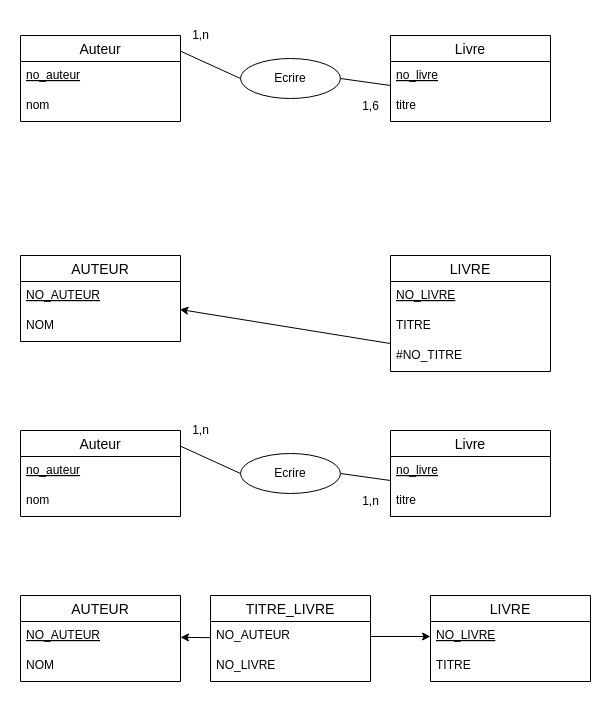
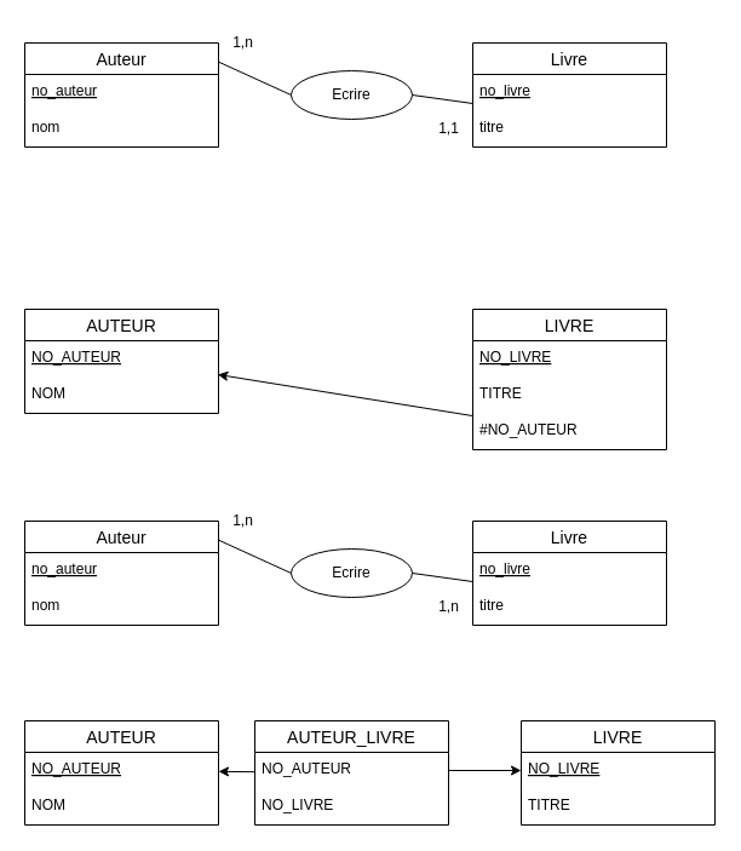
  <mxCell id="0" />
  <mxCell id="1" parent="0" />
  <mxCell id="2" value="Auteur" style="swimlane;fontStyle=0;childLayout=stackLayout;horizontal=1;startSize=26;horizontalStack=0;resizeParent=1;resizeParentMax=0;resizeLast=0;collapsible=1;marginBottom=0;align=center;fontSize=14;" vertex="1" parent="1"><mxGeometry x="20" y="35" width="160" height="86" as="geometry" /></mxCell>
  <mxCell id="3" value="no_auteur" style="text;strokeColor=none;fillColor=none;spacingLeft=4;spacingRight=4;overflow=hidden;rotatable=0;points=[[0,0.5],[1,0.5]];portConstraint=eastwest;fontSize=12;fontStyle=4" vertex="1" parent="2"><mxGeometry y="26" width="160" height="30" as="geometry" /></mxCell>
  <mxCell id="4" value="nom" style="text;strokeColor=none;fillColor=none;spacingLeft=4;spacingRight=4;overflow=hidden;rotatable=0;points=[[0,0.5],[1,0.5]];portConstraint=eastwest;fontSize=12;" vertex="1" parent="2"><mxGeometry y="56" width="160" height="30" as="geometry" /></mxCell>
  <mxCell id="5" value="Livre" style="swimlane;fontStyle=0;childLayout=stackLayout;horizontal=1;startSize=26;horizontalStack=0;resizeParent=1;resizeParentMax=0;resizeLast=0;collapsible=1;marginBottom=0;align=center;fontSize=14;" vertex="1" parent="1"><mxGeometry x="390" y="35" width="160" height="86" as="geometry" /></mxCell>
  <mxCell id="6" value="no_livre" style="text;strokeColor=none;fillColor=none;spacingLeft=4;spacingRight=4;overflow=hidden;rotatable=0;points=[[0,0.5],[1,0.5]];portConstraint=eastwest;fontSize=12;fontStyle=4" vertex="1" parent="5"><mxGeometry y="26" width="160" height="30" as="geometry" /></mxCell>
  <mxCell id="7" value="titre" style="text;strokeColor=none;fillColor=none;spacingLeft=4;spacingRight=4;overflow=hidden;rotatable=0;points=[[0,0.5],[1,0.5]];portConstraint=eastwest;fontSize=12;" vertex="1" parent="5"><mxGeometry y="56" width="160" height="30" as="geometry" /></mxCell>
  <mxCell id="8" value="Ecrire" style="ellipse;whiteSpace=wrap;html=1;align=center;" vertex="1" parent="1"><mxGeometry x="240" y="58" width="100" height="40" as="geometry" /></mxCell>
  <mxCell id="9" value="" style="endArrow=none;html=1;exitX=1;exitY=0.182;exitDx=0;exitDy=0;exitPerimeter=0;entryX=0;entryY=0.5;entryDx=0;entryDy=0;" edge="1" parent="1" source="2" target="8"><mxGeometry width="50" height="50" relative="1" as="geometry"><mxPoint x="260" y="215" as="sourcePoint" /><mxPoint x="310" y="165" as="targetPoint" /></mxGeometry></mxCell>
  <mxCell id="10" value="" style="endArrow=none;html=1;exitX=1;exitY=0.5;exitDx=0;exitDy=0;" edge="1" parent="1" source="8"><mxGeometry width="50" height="50" relative="1" as="geometry"><mxPoint x="260" y="215" as="sourcePoint" /><mxPoint x="390" y="85" as="targetPoint" /></mxGeometry></mxCell>
- <mxCell id="11" value="1,6" style="text;html=1;align=center;verticalAlign=middle;resizable=0;points=[];autosize=1;strokeColor=none;fillColor=none;" vertex="1" parent="1"><mxGeometry x="350" y="91" width="40" height="30" as="geometry" /></mxCell>
+ <mxCell id="11" value="1,1" style="text;html=1;align=center;verticalAlign=middle;resizable=0;points=[];autosize=1;strokeColor=none;fillColor=none;" vertex="1" parent="1"><mxGeometry x="350" y="91" width="40" height="30" as="geometry" /></mxCell>
  <mxCell id="12" value="1,n" style="text;html=1;align=center;verticalAlign=middle;resizable=0;points=[];autosize=1;strokeColor=none;fillColor=none;" vertex="1" parent="1"><mxGeometry x="180" y="20" width="40" height="30" as="geometry" /></mxCell>
  <mxCell id="13" value="AUTEUR" style="swimlane;fontStyle=0;childLayout=stackLayout;horizontal=1;startSize=26;horizontalStack=0;resizeParent=1;resizeParentMax=0;resizeLast=0;collapsible=1;marginBottom=0;align=center;fontSize=14;" vertex="1" parent="1"><mxGeometry x="20" y="255" width="160" height="86" as="geometry" /></mxCell>
  <mxCell id="14" value="NO_AUTEUR" style="text;strokeColor=none;fillColor=none;spacingLeft=4;spacingRight=4;overflow=hidden;rotatable=0;points=[[0,0.5],[1,0.5]];portConstraint=eastwest;fontSize=12;fontStyle=4" vertex="1" parent="13"><mxGeometry y="26" width="160" height="30" as="geometry" /></mxCell>
  <mxCell id="15" value="NOM" style="text;strokeColor=none;fillColor=none;spacingLeft=4;spacingRight=4;overflow=hidden;rotatable=0;points=[[0,0.5],[1,0.5]];portConstraint=eastwest;fontSize=12;" vertex="1" parent="13"><mxGeometry y="56" width="160" height="30" as="geometry" /></mxCell>
  <mxCell id="16" value="LIVRE" style="swimlane;fontStyle=0;childLayout=stackLayout;horizontal=1;startSize=26;horizontalStack=0;resizeParent=1;resizeParentMax=0;resizeLast=0;collapsible=1;marginBottom=0;align=center;fontSize=14;" vertex="1" parent="1"><mxGeometry x="390" y="255" width="160" height="116" as="geometry" /></mxCell>
  <mxCell id="17" value="NO_LIVRE" style="text;strokeColor=none;fillColor=none;spacingLeft=4;spacingRight=4;overflow=hidden;rotatable=0;points=[[0,0.5],[1,0.5]];portConstraint=eastwest;fontSize=12;fontStyle=4" vertex="1" parent="16"><mxGeometry y="26" width="160" height="30" as="geometry" /></mxCell>
  <mxCell id="18" value="TITRE" style="text;strokeColor=none;fillColor=none;spacingLeft=4;spacingRight=4;overflow=hidden;rotatable=0;points=[[0,0.5],[1,0.5]];portConstraint=eastwest;fontSize=12;" vertex="1" parent="16"><mxGeometry y="56" width="160" height="30" as="geometry" /></mxCell>
- <mxCell id="19" value="#NO_TITRE" style="text;strokeColor=none;fillColor=none;spacingLeft=4;spacingRight=4;overflow=hidden;rotatable=0;points=[[0,0.5],[1,0.5]];portConstraint=eastwest;fontSize=12;" vertex="1" parent="16"><mxGeometry y="86" width="160" height="30" as="geometry" /></mxCell>
+ <mxCell id="19" value="#NO_AUTEUR" style="text;strokeColor=none;fillColor=none;spacingLeft=4;spacingRight=4;overflow=hidden;rotatable=0;points=[[0,0.5],[1,0.5]];portConstraint=eastwest;fontSize=12;" vertex="1" parent="16"><mxGeometry y="86" width="160" height="30" as="geometry" /></mxCell>
  <mxCell id="20" style="edgeStyle=none;html=1;entryX=0.996;entryY=-0.068;entryDx=0;entryDy=0;entryPerimeter=0;" edge="1" parent="1" source="19" target="15"><mxGeometry relative="1" as="geometry" /></mxCell>
  <mxCell id="21" value="Auteur" style="swimlane;fontStyle=0;childLayout=stackLayout;horizontal=1;startSize=26;horizontalStack=0;resizeParent=1;resizeParentMax=0;resizeLast=0;collapsible=1;marginBottom=0;align=center;fontSize=14;" vertex="1" parent="1"><mxGeometry x="20" y="430" width="160" height="86" as="geometry" /></mxCell>
  <mxCell id="22" value="no_auteur" style="text;strokeColor=none;fillColor=none;spacingLeft=4;spacingRight=4;overflow=hidden;rotatable=0;points=[[0,0.5],[1,0.5]];portConstraint=eastwest;fontSize=12;fontStyle=4" vertex="1" parent="21"><mxGeometry y="26" width="160" height="30" as="geometry" /></mxCell>
  <mxCell id="23" value="nom" style="text;strokeColor=none;fillColor=none;spacingLeft=4;spacingRight=4;overflow=hidden;rotatable=0;points=[[0,0.5],[1,0.5]];portConstraint=eastwest;fontSize=12;" vertex="1" parent="21"><mxGeometry y="56" width="160" height="30" as="geometry" /></mxCell>
  <mxCell id="24" value="Livre" style="swimlane;fontStyle=0;childLayout=stackLayout;horizontal=1;startSize=26;horizontalStack=0;resizeParent=1;resizeParentMax=0;resizeLast=0;collapsible=1;marginBottom=0;align=center;fontSize=14;" vertex="1" parent="1"><mxGeometry x="390" y="430" width="160" height="86" as="geometry" /></mxCell>
  <mxCell id="25" value="no_livre" style="text;strokeColor=none;fillColor=none;spacingLeft=4;spacingRight=4;overflow=hidden;rotatable=0;points=[[0,0.5],[1,0.5]];portConstraint=eastwest;fontSize=12;fontStyle=4" vertex="1" parent="24"><mxGeometry y="26" width="160" height="30" as="geometry" /></mxCell>
  <mxCell id="26" value="titre" style="text;strokeColor=none;fillColor=none;spacingLeft=4;spacingRight=4;overflow=hidden;rotatable=0;points=[[0,0.5],[1,0.5]];portConstraint=eastwest;fontSize=12;" vertex="1" parent="24"><mxGeometry y="56" width="160" height="30" as="geometry" /></mxCell>
  <mxCell id="27" value="Ecrire" style="ellipse;whiteSpace=wrap;html=1;align=center;" vertex="1" parent="1"><mxGeometry x="240" y="453" width="100" height="40" as="geometry" /></mxCell>
  <mxCell id="28" value="" style="endArrow=none;html=1;exitX=1;exitY=0.182;exitDx=0;exitDy=0;exitPerimeter=0;entryX=0;entryY=0.5;entryDx=0;entryDy=0;" edge="1" parent="1" source="21" target="27"><mxGeometry width="50" height="50" relative="1" as="geometry"><mxPoint x="260" y="610" as="sourcePoint" /><mxPoint x="310" y="560" as="targetPoint" /></mxGeometry></mxCell>
  <mxCell id="29" value="" style="endArrow=none;html=1;exitX=1;exitY=0.5;exitDx=0;exitDy=0;" edge="1" parent="1" source="27"><mxGeometry width="50" height="50" relative="1" as="geometry"><mxPoint x="260" y="610" as="sourcePoint" /><mxPoint x="390" y="480" as="targetPoint" /></mxGeometry></mxCell>
  <mxCell id="30" value="1,n" style="text;html=1;align=center;verticalAlign=middle;resizable=0;points=[];autosize=1;strokeColor=none;fillColor=none;" vertex="1" parent="1"><mxGeometry x="350" y="486" width="40" height="30" as="geometry" /></mxCell>
  <mxCell id="31" value="1,n" style="text;html=1;align=center;verticalAlign=middle;resizable=0;points=[];autosize=1;strokeColor=none;fillColor=none;" vertex="1" parent="1"><mxGeometry x="180" y="415" width="40" height="30" as="geometry" /></mxCell>
  <mxCell id="32" value="AUTEUR" style="swimlane;fontStyle=0;childLayout=stackLayout;horizontal=1;startSize=26;horizontalStack=0;resizeParent=1;resizeParentMax=0;resizeLast=0;collapsible=1;marginBottom=0;align=center;fontSize=14;" vertex="1" parent="1"><mxGeometry x="20" y="595" width="160" height="86" as="geometry" /></mxCell>
  <mxCell id="33" value="NO_AUTEUR" style="text;strokeColor=none;fillColor=none;spacingLeft=4;spacingRight=4;overflow=hidden;rotatable=0;points=[[0,0.5],[1,0.5]];portConstraint=eastwest;fontSize=12;fontStyle=4" vertex="1" parent="32"><mxGeometry y="26" width="160" height="30" as="geometry" /></mxCell>
  <mxCell id="34" value="NOM" style="text;strokeColor=none;fillColor=none;spacingLeft=4;spacingRight=4;overflow=hidden;rotatable=0;points=[[0,0.5],[1,0.5]];portConstraint=eastwest;fontSize=12;" vertex="1" parent="32"><mxGeometry y="56" width="160" height="30" as="geometry" /></mxCell>
  <mxCell id="35" value="LIVRE" style="swimlane;fontStyle=0;childLayout=stackLayout;horizontal=1;startSize=26;horizontalStack=0;resizeParent=1;resizeParentMax=0;resizeLast=0;collapsible=1;marginBottom=0;align=center;fontSize=14;" vertex="1" parent="1"><mxGeometry x="430" y="595" width="160" height="86" as="geometry" /></mxCell>
  <mxCell id="36" value="NO_LIVRE" style="text;strokeColor=none;fillColor=none;spacingLeft=4;spacingRight=4;overflow=hidden;rotatable=0;points=[[0,0.5],[1,0.5]];portConstraint=eastwest;fontSize=12;fontStyle=4" vertex="1" parent="35"><mxGeometry y="26" width="160" height="30" as="geometry" /></mxCell>
  <mxCell id="37" value="TITRE" style="text;strokeColor=none;fillColor=none;spacingLeft=4;spacingRight=4;overflow=hidden;rotatable=0;points=[[0,0.5],[1,0.5]];portConstraint=eastwest;fontSize=12;" vertex="1" parent="35"><mxGeometry y="56" width="160" height="30" as="geometry" /></mxCell>
  <mxCell id="38" style="edgeStyle=none;html=1;" edge="1" parent="1" source="39" target="33"><mxGeometry relative="1" as="geometry" /></mxCell>
- <mxCell id="39" value="TITRE_LIVRE" style="swimlane;fontStyle=0;childLayout=stackLayout;horizontal=1;startSize=26;horizontalStack=0;resizeParent=1;resizeParentMax=0;resizeLast=0;collapsible=1;marginBottom=0;align=center;fontSize=14;" vertex="1" parent="1"><mxGeometry x="210" y="595" width="160" height="86" as="geometry" /></mxCell>
+ <mxCell id="39" value="AUTEUR_LIVRE" style="swimlane;fontStyle=0;childLayout=stackLayout;horizontal=1;startSize=26;horizontalStack=0;resizeParent=1;resizeParentMax=0;resizeLast=0;collapsible=1;marginBottom=0;align=center;fontSize=14;" vertex="1" parent="1"><mxGeometry x="210" y="595" width="160" height="86" as="geometry" /></mxCell>
  <mxCell id="40" value="NO_AUTEUR" style="text;strokeColor=none;fillColor=none;spacingLeft=4;spacingRight=4;overflow=hidden;rotatable=0;points=[[0,0.5],[1,0.5]];portConstraint=eastwest;fontSize=12;fontStyle=0" vertex="1" parent="39"><mxGeometry y="26" width="160" height="30" as="geometry" /></mxCell>
  <mxCell id="41" value="NO_LIVRE" style="text;strokeColor=none;fillColor=none;spacingLeft=4;spacingRight=4;overflow=hidden;rotatable=0;points=[[0,0.5],[1,0.5]];portConstraint=eastwest;fontSize=12;" vertex="1" parent="39"><mxGeometry y="56" width="160" height="30" as="geometry" /></mxCell>
  <mxCell id="42" style="edgeStyle=none;html=1;" edge="1" parent="1" source="40" target="36"><mxGeometry relative="1" as="geometry" /></mxCell>
